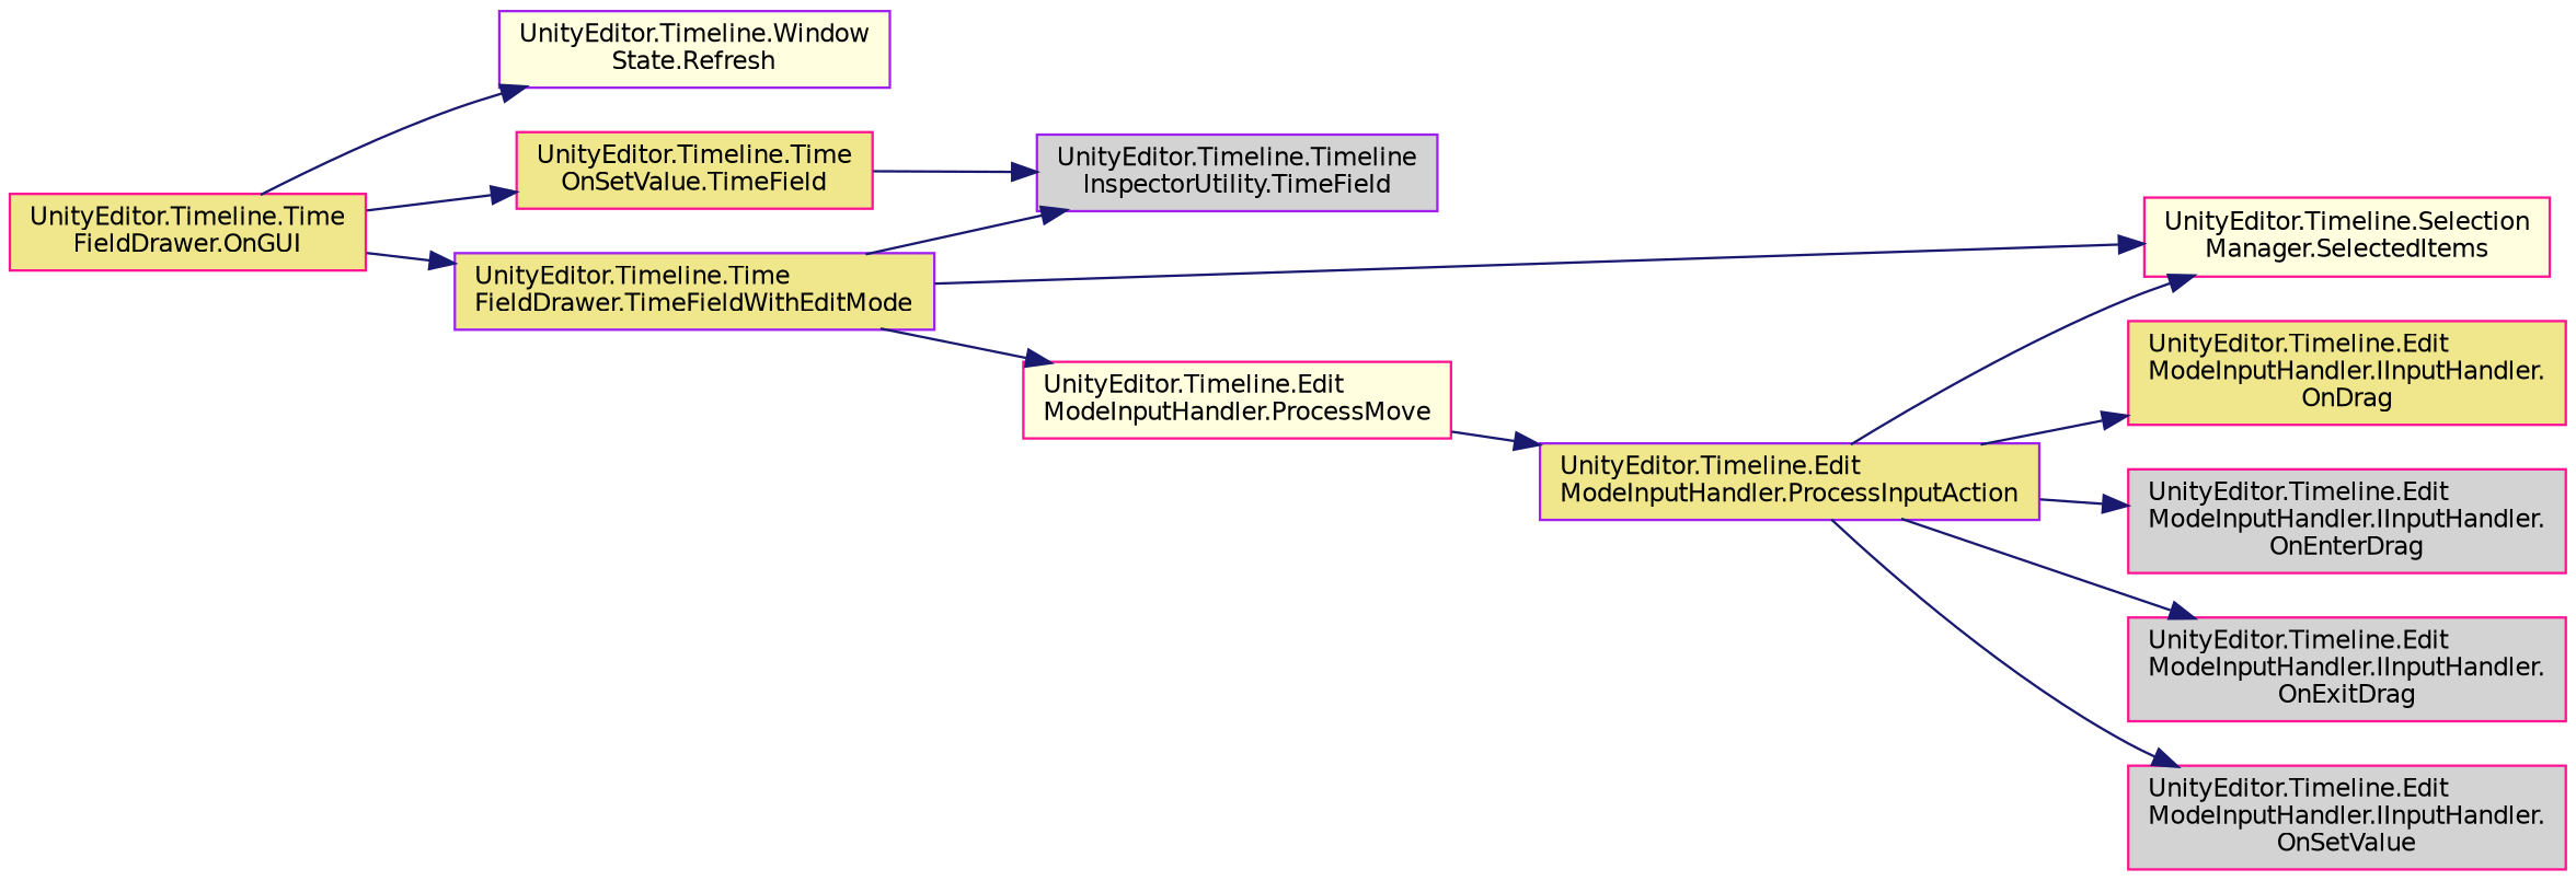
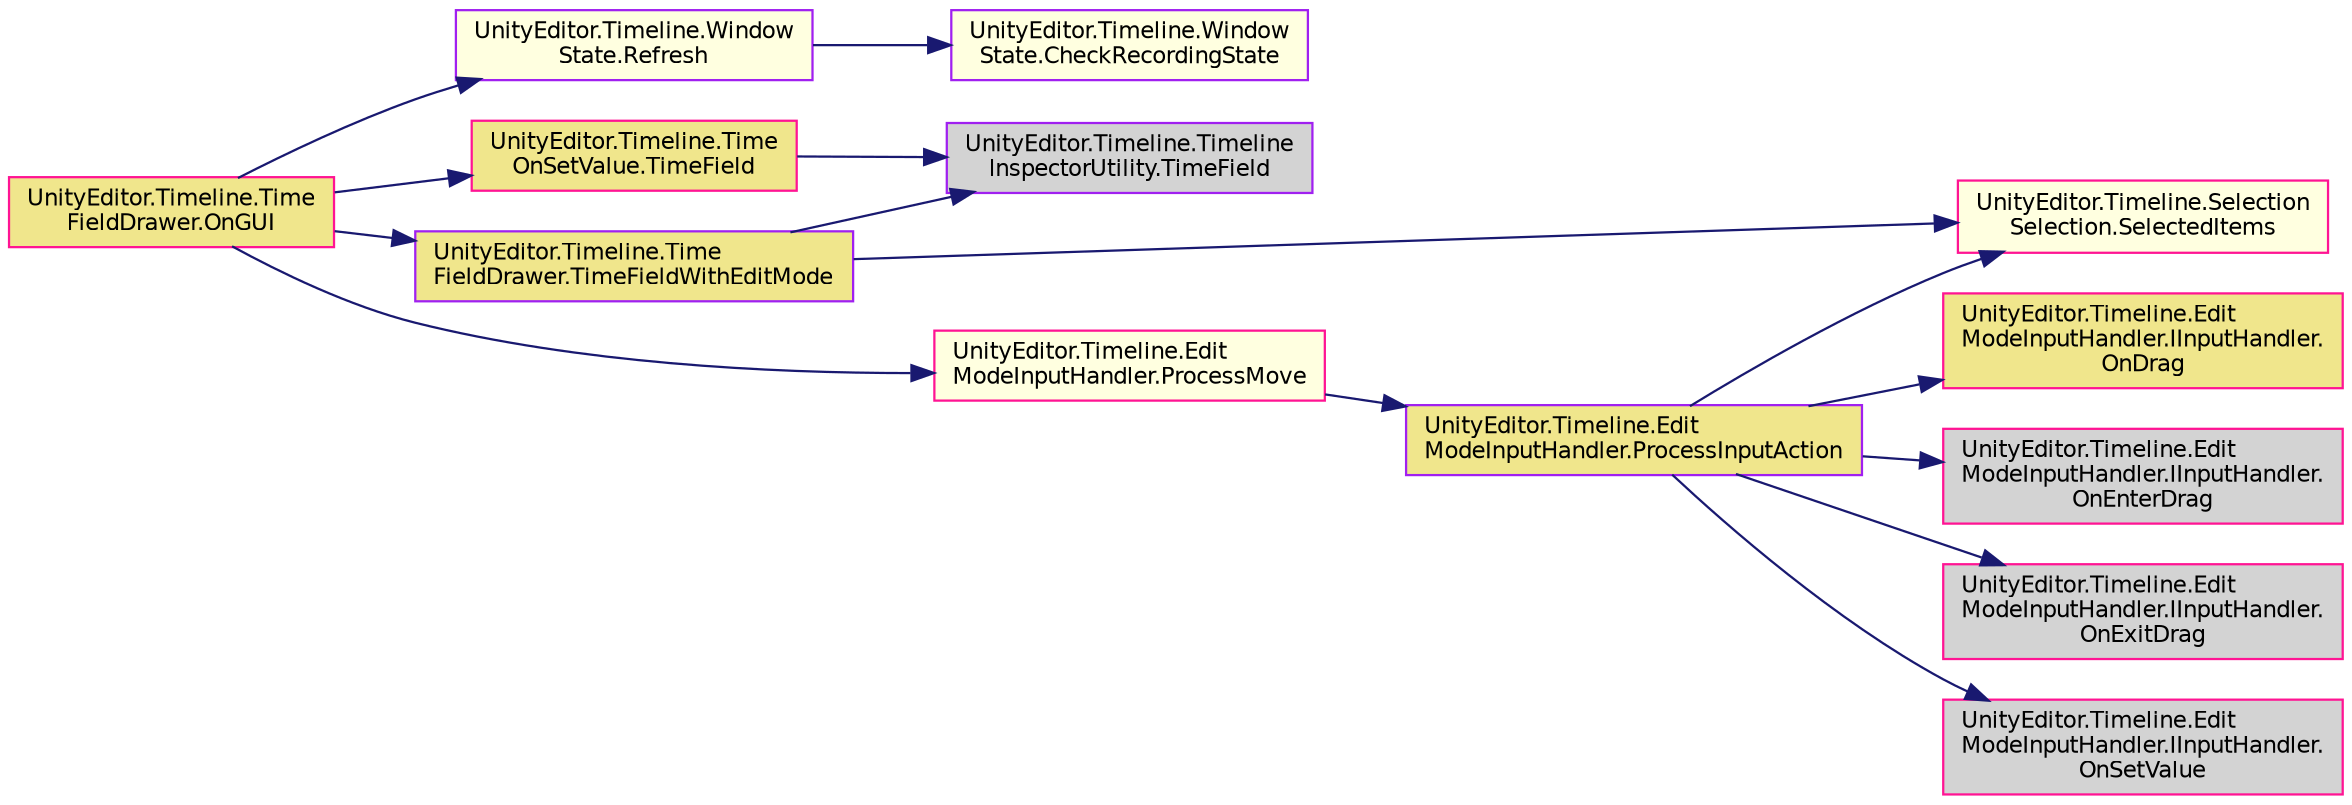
  digraph {
    fontname="DejaVu Sans"
    rankdir=LR
    node [color=deeppink fillcolor=khaki fontname="DejaVu Sans" fontsize=10 shape=record style=filled]
    edge [color=midnightblue fontname="DejaVu Sans" fontsize=10 labelfontname=Helvetica labelfontsize=10 style=solid]
    n1 [fontcolor=black height=0.2 label="UnityEditor.Timeline.Time\lFieldDrawer.OnGUI" width=0.4]
    n2 [color=purple fillcolor=lightyellow height=0.2 label="UnityEditor.Timeline.Window\lState.Refresh" width=0.4]
    n3 [height=0.2 label="UnityEditor.Timeline.Time\lOnSetValue.TimeField" width=0.4]
    n4 [color=purple height=0.2 label="UnityEditor.Timeline.Time\lFieldDrawer.TimeFieldWithEditMode" width=0.4]
+   n5 [color=purple fillcolor=lightyellow height=0.2 label="UnityEditor.Timeline.Window\lState.CheckRecordingState" width=0.4]
    n6 [color=purple fillcolor=lightgrey height=0.2 label="UnityEditor.Timeline.Timeline\lInspectorUtility.TimeField" width=0.4]
    n7 [fillcolor=lightyellow height=0.2 label="UnityEditor.Timeline.Edit\lModeInputHandler.ProcessMove" width=0.4]
-   n8 [fillcolor=lightyellow height=0.2 label="UnityEditor.Timeline.Selection\lManager.SelectedItems" width=0.4]
+   n8 [fillcolor=lightyellow height=0.2 label="UnityEditor.Timeline.Selection\lSelection.SelectedItems" width=0.4]
    n9 [color=purple height=0.2 label="UnityEditor.Timeline.Edit\lModeInputHandler.ProcessInputAction" width=0.4]
    n10 [height=0.2 label="UnityEditor.Timeline.Edit\lModeInputHandler.IInputHandler.\lOnDrag" width=0.4]
    n11 [fillcolor=lightgrey height=0.2 label="UnityEditor.Timeline.Edit\lModeInputHandler.IInputHandler.\lOnEnterDrag" width=0.4]
    n12 [fillcolor=lightgrey height=0.2 label="UnityEditor.Timeline.Edit\lModeInputHandler.IInputHandler.\lOnExitDrag" width=0.4]
    n13 [fillcolor=lightgrey height=0.2 label="UnityEditor.Timeline.Edit\lModeInputHandler.IInputHandler.\lOnSetValue" width=0.4]
    n1 -> n2
    n1 -> n3
    n1 -> n4
+   n2 -> n5
    n3 -> n6
    n4 -> n6
-   n4 -> n7
+   n1 -> n7
    n4 -> n8
    n7 -> n9
    n9 -> n8
    n9 -> n10
    n9 -> n11
    n9 -> n12
    n9 -> n13
  }
